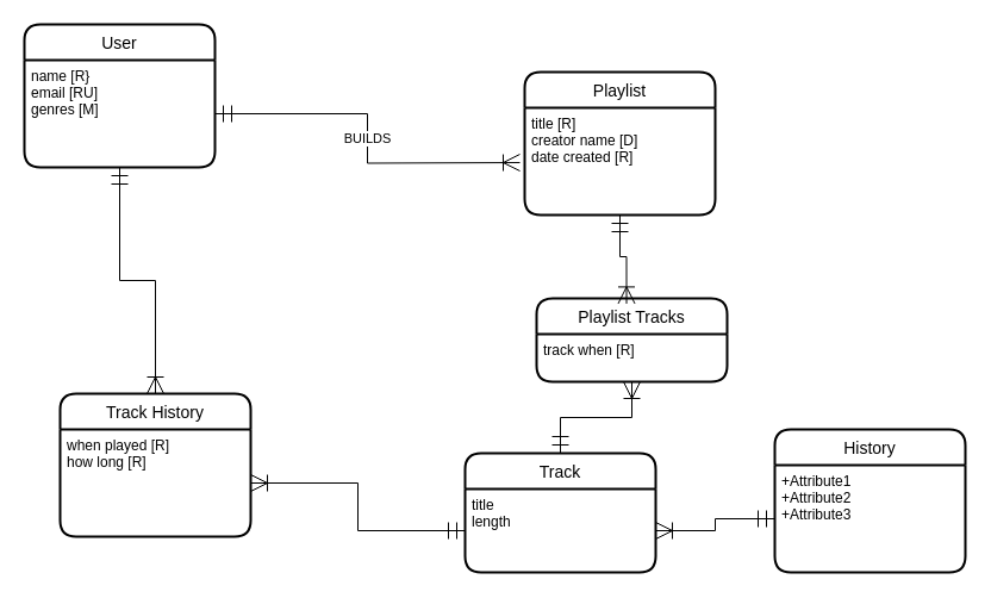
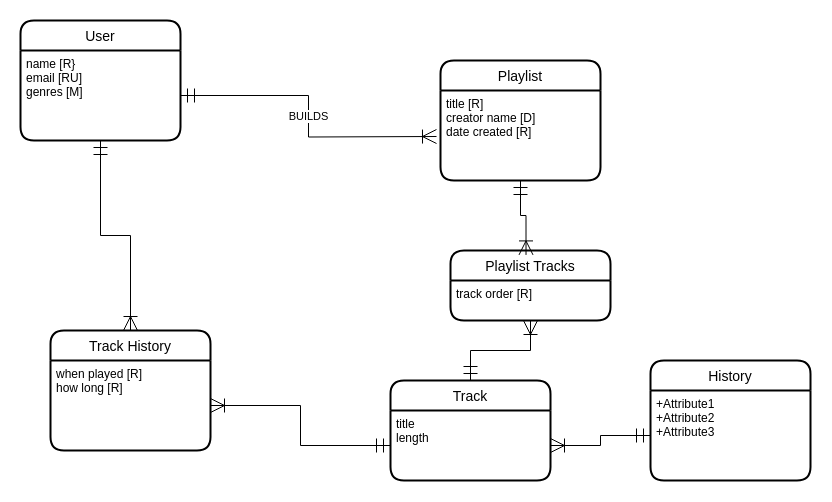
  <mxCell id="0" />
  <mxCell id="1" parent="0" />
  <mxCell id="2" value="User" style="swimlane;childLayout=stackLayout;horizontal=1;startSize=30;horizontalStack=0;rounded=1;fontSize=14;fontStyle=0;strokeWidth=2;resizeParent=0;resizeLast=1;shadow=0;dashed=0;align=center;" vertex="1" parent="1"><mxGeometry x="20" y="20" width="160" height="120" as="geometry" /></mxCell>
  <mxCell id="3" value="name [R}&#10;email [RU]&#10;genres [M]" style="align=left;strokeColor=none;fillColor=none;spacingLeft=4;fontSize=12;verticalAlign=top;resizable=0;rotatable=0;part=1;" vertex="1" parent="2"><mxGeometry y="30" width="160" height="90" as="geometry" /></mxCell>
  <mxCell id="4" value="Playlist" style="swimlane;childLayout=stackLayout;horizontal=1;startSize=30;horizontalStack=0;rounded=1;fontSize=14;fontStyle=0;strokeWidth=2;resizeParent=0;resizeLast=1;shadow=0;dashed=0;align=center;" vertex="1" parent="1"><mxGeometry x="440" y="60" width="160" height="120" as="geometry" /></mxCell>
  <mxCell id="5" value="title [R]&#10;creator name [D]&#10;date created [R]" style="align=left;strokeColor=none;fillColor=none;spacingLeft=4;fontSize=12;verticalAlign=top;resizable=0;rotatable=0;part=1;" vertex="1" parent="4"><mxGeometry y="30" width="160" height="90" as="geometry" /></mxCell>
  <mxCell id="6" style="edgeStyle=orthogonalEdgeStyle;rounded=0;orthogonalLoop=1;jettySize=auto;html=1;startArrow=ERmandOne;startFill=0;startSize=12;endArrow=ERoneToMany;endFill=0;endSize=12;" edge="1" parent="1" source="7" target="13"><mxGeometry relative="1" as="geometry" /></mxCell>
  <mxCell id="7" value="Track" style="swimlane;childLayout=stackLayout;horizontal=1;startSize=30;horizontalStack=0;rounded=1;fontSize=14;fontStyle=0;strokeWidth=2;resizeParent=0;resizeLast=1;shadow=0;dashed=0;align=center;" vertex="1" parent="1"><mxGeometry x="390" y="380" width="160" height="100" as="geometry" /></mxCell>
  <mxCell id="8" value="title&#10;length" style="align=left;strokeColor=none;fillColor=none;spacingLeft=4;fontSize=12;verticalAlign=top;resizable=0;rotatable=0;part=1;" vertex="1" parent="7"><mxGeometry y="30" width="160" height="70" as="geometry" /></mxCell>
  <mxCell id="9" value="Track History" style="swimlane;childLayout=stackLayout;horizontal=1;startSize=30;horizontalStack=0;rounded=1;fontSize=14;fontStyle=0;strokeWidth=2;resizeParent=0;resizeLast=1;shadow=0;dashed=0;align=center;" vertex="1" parent="1"><mxGeometry x="50" y="330" width="160" height="120" as="geometry" /></mxCell>
  <mxCell id="10" value="when played [R]&#10;how long [R]" style="align=left;strokeColor=none;fillColor=none;spacingLeft=4;fontSize=12;verticalAlign=top;resizable=0;rotatable=0;part=1;" vertex="1" parent="9"><mxGeometry y="30" width="160" height="90" as="geometry" /></mxCell>
  <mxCell id="11" value="BUILDS" style="edgeStyle=orthogonalEdgeStyle;rounded=0;orthogonalLoop=1;jettySize=auto;html=1;endSize=12;startSize=12;endArrow=ERoneToMany;endFill=0;startArrow=ERmandOne;startFill=0;" edge="1" parent="1" source="3"><mxGeometry relative="1" as="geometry"><mxPoint x="436" y="136" as="targetPoint" /></mxGeometry></mxCell>
  <mxCell id="12" value="Playlist Tracks" style="swimlane;childLayout=stackLayout;horizontal=1;startSize=30;horizontalStack=0;rounded=1;fontSize=14;fontStyle=0;strokeWidth=2;resizeParent=0;resizeLast=1;shadow=0;dashed=0;align=center;" vertex="1" parent="1"><mxGeometry x="450" y="250" width="160" height="70" as="geometry" /></mxCell>
- <mxCell id="13" value="track when [R]&#10;" style="align=left;strokeColor=none;fillColor=none;spacingLeft=4;fontSize=12;verticalAlign=top;resizable=0;rotatable=0;part=1;" vertex="1" parent="12"><mxGeometry y="30" width="160" height="40" as="geometry" /></mxCell>
+ <mxCell id="13" value="track order [R]&#10;" style="align=left;strokeColor=none;fillColor=none;spacingLeft=4;fontSize=12;verticalAlign=top;resizable=0;rotatable=0;part=1;" vertex="1" parent="12"><mxGeometry y="30" width="160" height="40" as="geometry" /></mxCell>
  <mxCell id="14" style="edgeStyle=orthogonalEdgeStyle;rounded=0;orthogonalLoop=1;jettySize=auto;html=1;entryX=0.472;entryY=0.063;entryDx=0;entryDy=0;entryPerimeter=0;startArrow=ERmandOne;startFill=0;startSize=12;endArrow=ERoneToMany;endFill=0;endSize=12;" edge="1" parent="1" source="5" target="12"><mxGeometry relative="1" as="geometry" /></mxCell>
  <mxCell id="15" style="edgeStyle=orthogonalEdgeStyle;rounded=0;orthogonalLoop=1;jettySize=auto;html=1;startArrow=ERmandOne;startFill=0;startSize=12;endArrow=ERoneToMany;endFill=0;endSize=12;" edge="1" parent="1" source="3" target="9"><mxGeometry relative="1" as="geometry" /></mxCell>
  <mxCell id="16" style="edgeStyle=orthogonalEdgeStyle;rounded=0;orthogonalLoop=1;jettySize=auto;html=1;entryX=1;entryY=0.5;entryDx=0;entryDy=0;startArrow=ERmandOne;startFill=0;startSize=12;endArrow=ERoneToMany;endFill=0;endSize=12;" edge="1" parent="1" source="8" target="10"><mxGeometry relative="1" as="geometry" /></mxCell>
  <mxCell id="17" value="History" style="swimlane;childLayout=stackLayout;horizontal=1;startSize=30;horizontalStack=0;rounded=1;fontSize=14;fontStyle=0;strokeWidth=2;resizeParent=0;resizeLast=1;shadow=0;dashed=0;align=center;" vertex="1" parent="1"><mxGeometry x="650" y="360" width="160" height="120" as="geometry" /></mxCell>
  <mxCell id="18" value="+Attribute1&#10;+Attribute2&#10;+Attribute3" style="align=left;strokeColor=none;fillColor=none;spacingLeft=4;fontSize=12;verticalAlign=top;resizable=0;rotatable=0;part=1;" vertex="1" parent="17"><mxGeometry y="30" width="160" height="90" as="geometry" /></mxCell>
  <mxCell id="19" style="edgeStyle=orthogonalEdgeStyle;rounded=0;orthogonalLoop=1;jettySize=auto;html=1;startArrow=ERmandOne;startFill=0;startSize=12;endArrow=ERoneToMany;endFill=0;endSize=12;" edge="1" parent="1" source="18" target="8"><mxGeometry relative="1" as="geometry" /></mxCell>
